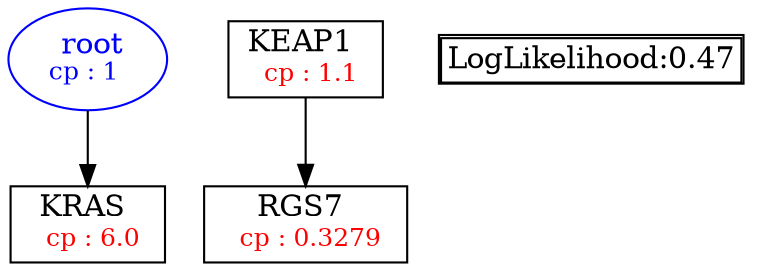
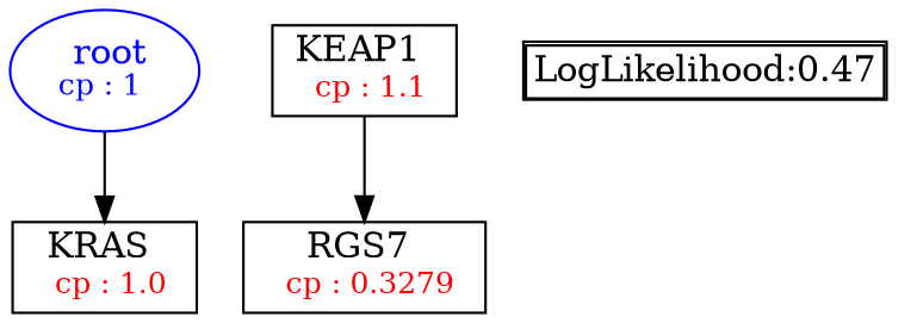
  digraph {
    fontsize=10
    node [shape=box]
    n1 [color=Blue label=<<font color='Blue'> root</font><br/><font color='Blue' POINT-SIZE='12'>cp : 1 </font>> shape=oval]
-   n2 [label=<KRAS <br/> <font color='Red' POINT-SIZE='12'> cp : 6.0 </font>>]
+   n2 [label=<KRAS <br/> <font color='Red' POINT-SIZE='12'> cp : 1.0 </font>>]
    n3 [label=<KEAP1 <br/> <font color='Red' POINT-SIZE='12'> cp : 1.1 </font>>]
    n4 [label=<RGS7 <br/> <font color='Red' POINT-SIZE='12'> cp : 0.3279 </font>>]
    n5 [label=<<TABLE BORDER="1" CELLBORDER="1" CELLSPACING="0" >     <TR><TD ALIGN="LEFT">LogLikelihood:0.47</TD></TR>     </TABLE>> shape=plaintext]
    n1 -> n2
    n3 -> n4
  }
